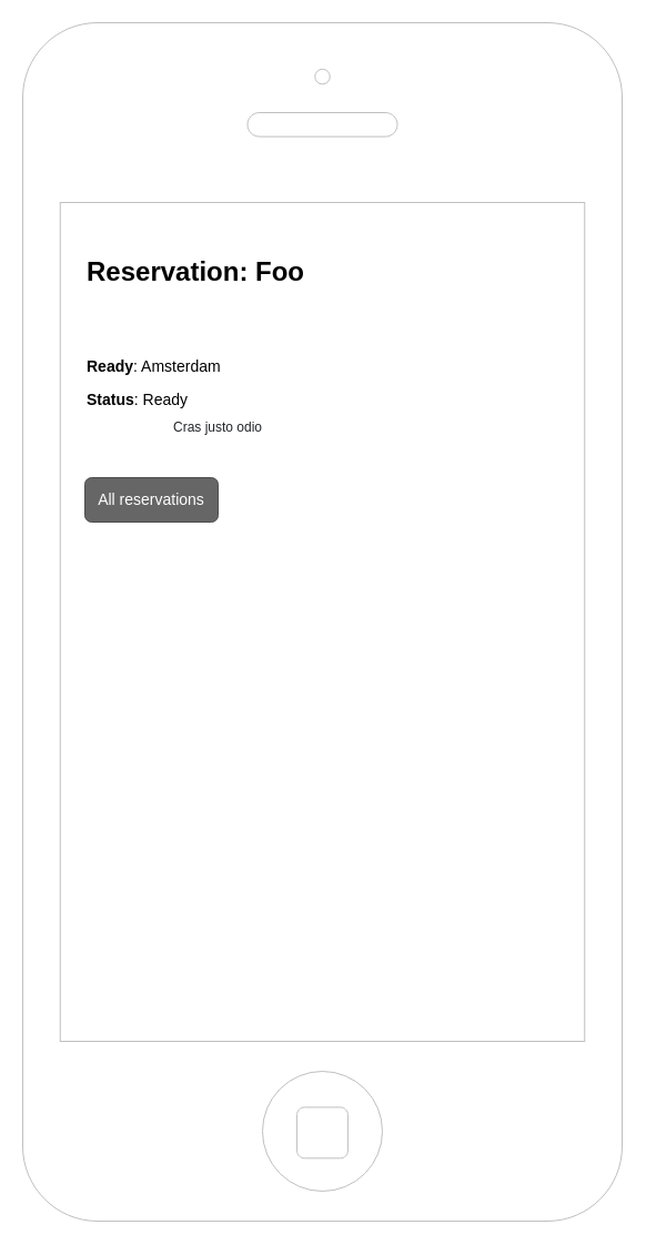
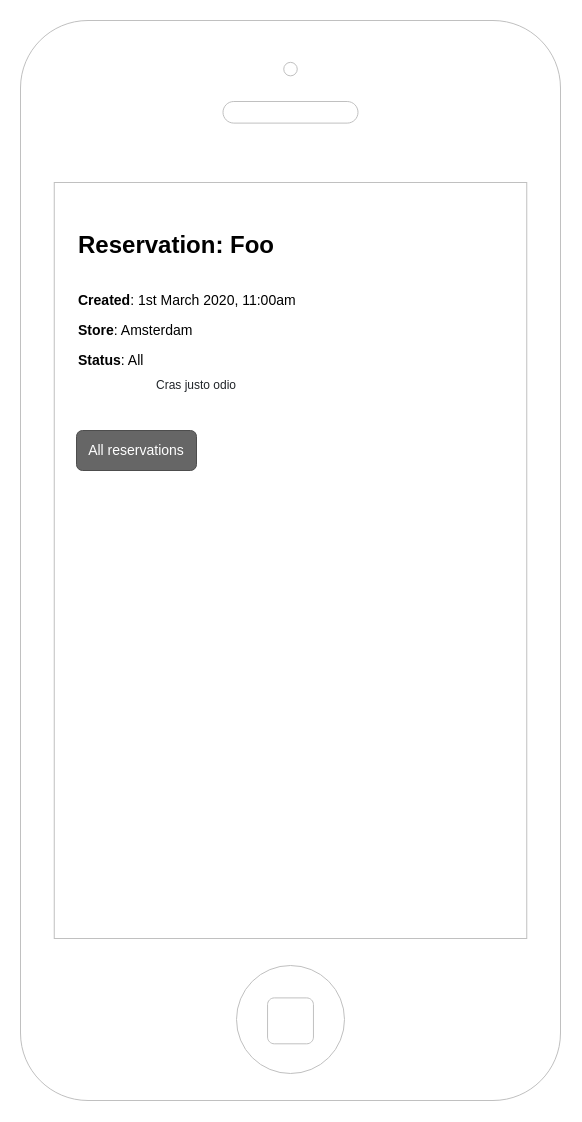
  <mxCell id="0" />
  <mxCell id="1" parent="0" />
  <mxCell id="2" value="" style="html=1;verticalLabelPosition=bottom;labelBackgroundColor=#ffffff;verticalAlign=top;shadow=0;dashed=0;strokeWidth=1;shape=mxgraph.ios7.misc.iphone;strokeColor=#c0c0c0;movable=0;resizable=0;rotatable=0;deletable=0;editable=0;connectable=0;" parent="1" vertex="1"><mxGeometry x="20" y="20" width="540" height="1080" as="geometry" /></mxCell>
  <mxCell id="3" value="&lt;h1&gt;Reservation: Foo&lt;/h1&gt;" style="text;html=1;align=left;verticalAlign=middle;resizable=0;points=[];autosize=1;" parent="1" vertex="1"><mxGeometry x="76" y="220" width="210" height="50" as="geometry" /></mxCell>
  <mxCell id="4" value="Cras justo odio" style="html=1;strokeColor=none;fillColor=none;fontColor=#212529;perimeter=none;whiteSpace=wrap;resizeWidth=1;align=left;spacing=10;" parent="1" vertex="1"><mxGeometry x="146" y="370" width="200" height="30" as="geometry" /></mxCell>
  <mxCell id="5" value="&lt;font style=&quot;font-size: 14px&quot;&gt;All reservations&lt;/font&gt;" style="rounded=1;html=1;shadow=0;dashed=0;whiteSpace=wrap;fontSize=10;fillColor=#666666;align=center;strokeColor=#4D4D4D;fontColor=#ffffff;" parent="1" vertex="1"><mxGeometry x="76" y="430" width="120" height="40" as="geometry" /></mxCell>
- <mxCell id="7" value="&lt;b style=&quot;font-size: 14px&quot;&gt;Ready&lt;/b&gt;: Amsterdam" style="text;html=1;align=left;verticalAlign=middle;resizable=0;points=[];autosize=1;fontSize=14;" vertex="1" parent="1"><mxGeometry x="76" y="320" width="130" height="20" as="geometry" /></mxCell>
- <mxCell id="8" value="&lt;b style=&quot;font-size: 14px&quot;&gt;Status&lt;/b&gt;: Ready" style="text;html=1;align=left;verticalAlign=middle;resizable=0;points=[];autosize=1;fontSize=14;" vertex="1" parent="1"><mxGeometry x="76" y="350" width="110" height="20" as="geometry" /></mxCell>
+ <mxCell id="6" value="&lt;b style=&quot;font-size: 14px;&quot;&gt;Created&lt;/b&gt;: 1st March 2020, 11:00am" style="text;html=1;align=left;verticalAlign=middle;resizable=0;points=[];autosize=1;fontSize=14;" vertex="1" parent="1"><mxGeometry x="76" y="290" width="230" height="20" as="geometry" /></mxCell>
+ <mxCell id="7" value="&lt;b style=&quot;font-size: 14px&quot;&gt;Store&lt;/b&gt;: Amsterdam" style="text;html=1;align=left;verticalAlign=middle;resizable=0;points=[];autosize=1;fontSize=14;" vertex="1" parent="1"><mxGeometry x="76" y="320" width="130" height="20" as="geometry" /></mxCell>
+ <mxCell id="8" value="&lt;b style=&quot;font-size: 14px&quot;&gt;Status&lt;/b&gt;: All" style="text;html=1;align=left;verticalAlign=middle;resizable=0;points=[];autosize=1;fontSize=14;" vertex="1" parent="1"><mxGeometry x="76" y="350" width="110" height="20" as="geometry" /></mxCell>
